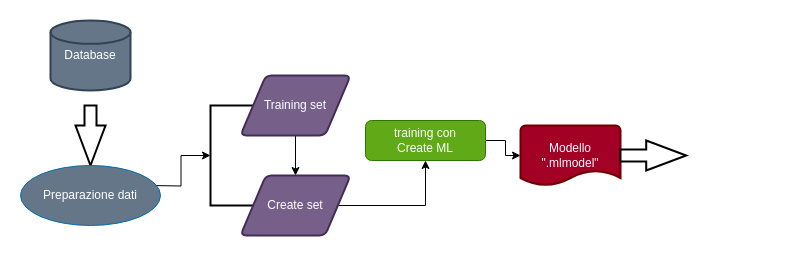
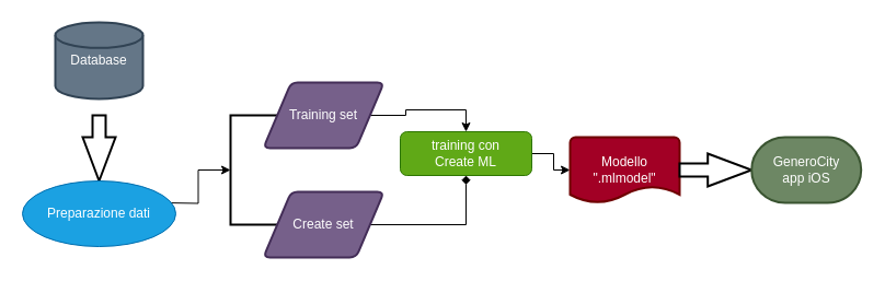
  <mxCell id="0" />
  <mxCell id="1" parent="0" />
  <mxCell id="2" value="Database" style="strokeWidth=2;html=1;shape=mxgraph.flowchart.database;whiteSpace=wrap;fillColor=#647687;strokeColor=#314354;fontColor=#ffffff;" vertex="1" parent="1"><mxGeometry x="50" y="20" width="80" height="70" as="geometry" /></mxCell>
  <mxCell id="3" value="" style="strokeWidth=2;html=1;shape=mxgraph.flowchart.annotation_1;align=left;pointerEvents=1;" vertex="1" parent="1"><mxGeometry x="210" y="105" width="50" height="100" as="geometry" /></mxCell>
- <mxCell id="4" style="edgeStyle=orthogonalEdgeStyle;rounded=0;orthogonalLoop=1;jettySize=auto;html=1;" edge="1" parent="1" source="5" target="7"><mxGeometry relative="1" as="geometry" /></mxCell>
+ <mxCell id="4" style="edgeStyle=orthogonalEdgeStyle;rounded=0;orthogonalLoop=1;jettySize=auto;html=1;entryX=0.5;entryY=0;entryDx=0;entryDy=0;" edge="1" parent="1" source="5" target="12"><mxGeometry relative="1" as="geometry" /></mxCell>
  <mxCell id="5" value="Training set" style="shape=parallelogram;html=1;strokeWidth=2;perimeter=parallelogramPerimeter;whiteSpace=wrap;rounded=1;arcSize=12;size=0.23;fillColor=#76608a;strokeColor=#432D57;fontColor=#ffffff;" vertex="1" parent="1"><mxGeometry x="240" y="75" width="110" height="60" as="geometry" /></mxCell>
- <mxCell id="6" style="edgeStyle=orthogonalEdgeStyle;rounded=0;orthogonalLoop=1;jettySize=auto;html=1;entryX=0.5;entryY=1;entryDx=0;entryDy=0;" edge="1" parent="1" source="7" target="12"><mxGeometry relative="1" as="geometry" /></mxCell>
+ <mxCell id="6" style="edgeStyle=orthogonalEdgeStyle;rounded=0;orthogonalLoop=1;jettySize=auto;html=1;entryX=0.5;entryY=1;entryDx=0;entryDy=0;endArrow=diamond;" edge="1" parent="1" source="7" target="12"><mxGeometry relative="1" as="geometry" /></mxCell>
  <mxCell id="7" value="Create set" style="shape=parallelogram;html=1;strokeWidth=2;perimeter=parallelogramPerimeter;whiteSpace=wrap;rounded=1;arcSize=12;size=0.23;fillColor=#76608a;strokeColor=#432D57;fontColor=#ffffff;" vertex="1" parent="1"><mxGeometry x="240" y="175" width="110" height="60" as="geometry" /></mxCell>
  <mxCell id="8" style="edgeStyle=orthogonalEdgeStyle;rounded=0;orthogonalLoop=1;jettySize=auto;html=1;entryX=0;entryY=0.5;entryDx=0;entryDy=0;entryPerimeter=0;" edge="1" parent="1" target="3"><mxGeometry relative="1" as="geometry"><mxPoint x="150" y="185" as="sourcePoint" /></mxGeometry></mxCell>
  <mxCell id="9" value="" style="verticalLabelPosition=bottom;verticalAlign=top;html=1;strokeWidth=2;shape=mxgraph.arrows2.arrow;dy=0.6;dx=40;notch=0;direction=south;" vertex="1" parent="1"><mxGeometry x="75" y="105" width="30" height="60" as="geometry" /></mxCell>
- <mxCell id="10" value="Preparazione dati" style="ellipse;whiteSpace=wrap;html=1;rounded=1;shadow=0;glass=0;fillColor=#647687;strokeColor=#006EAF;fontColor=#ffffff;" vertex="1" parent="1"><mxGeometry x="20" y="165" width="140" height="60" as="geometry" /></mxCell>
+ <mxCell id="10" value="Preparazione dati" style="ellipse;whiteSpace=wrap;html=1;rounded=1;shadow=0;glass=0;fillColor=#1ba1e2;strokeColor=#006EAF;fontColor=#ffffff;" vertex="1" parent="1"><mxGeometry x="20" y="165" width="140" height="60" as="geometry" /></mxCell>
  <mxCell id="11" style="edgeStyle=orthogonalEdgeStyle;rounded=0;orthogonalLoop=1;jettySize=auto;html=1;" edge="1" parent="1" source="12" target="13"><mxGeometry relative="1" as="geometry" /></mxCell>
  <mxCell id="12" value="training con&lt;br&gt;Create ML" style="rounded=1;whiteSpace=wrap;html=1;fontSize=12;glass=0;strokeWidth=1;shadow=0;fillColor=#60a917;strokeColor=#2D7600;fontColor=#ffffff;" vertex="1" parent="1"><mxGeometry x="365" y="120" width="120" height="40" as="geometry" /></mxCell>
  <mxCell id="13" value="Modello &quot;.mlmodel&quot;" style="strokeWidth=2;html=1;shape=mxgraph.flowchart.document2;whiteSpace=wrap;size=0.25;fillColor=#a20025;strokeColor=#6F0000;fontColor=#ffffff;" vertex="1" parent="1"><mxGeometry x="520" y="125" width="100" height="60" as="geometry" /></mxCell>
  <mxCell id="14" value="" style="verticalLabelPosition=bottom;verticalAlign=top;html=1;strokeWidth=2;shape=mxgraph.arrows2.arrow;dy=0.6;dx=40;notch=0;" vertex="1" parent="1"><mxGeometry x="620" y="140" width="65.71" height="30" as="geometry" /></mxCell>
+ <mxCell id="15" value="GeneroCity&lt;br&gt;app iOS" style="strokeWidth=2;html=1;shape=mxgraph.flowchart.terminator;whiteSpace=wrap;fillColor=#6d8764;strokeColor=#3A5431;fontColor=#ffffff;" vertex="1" parent="1"><mxGeometry x="685.71" y="125" width="100" height="60" as="geometry" /></mxCell>
